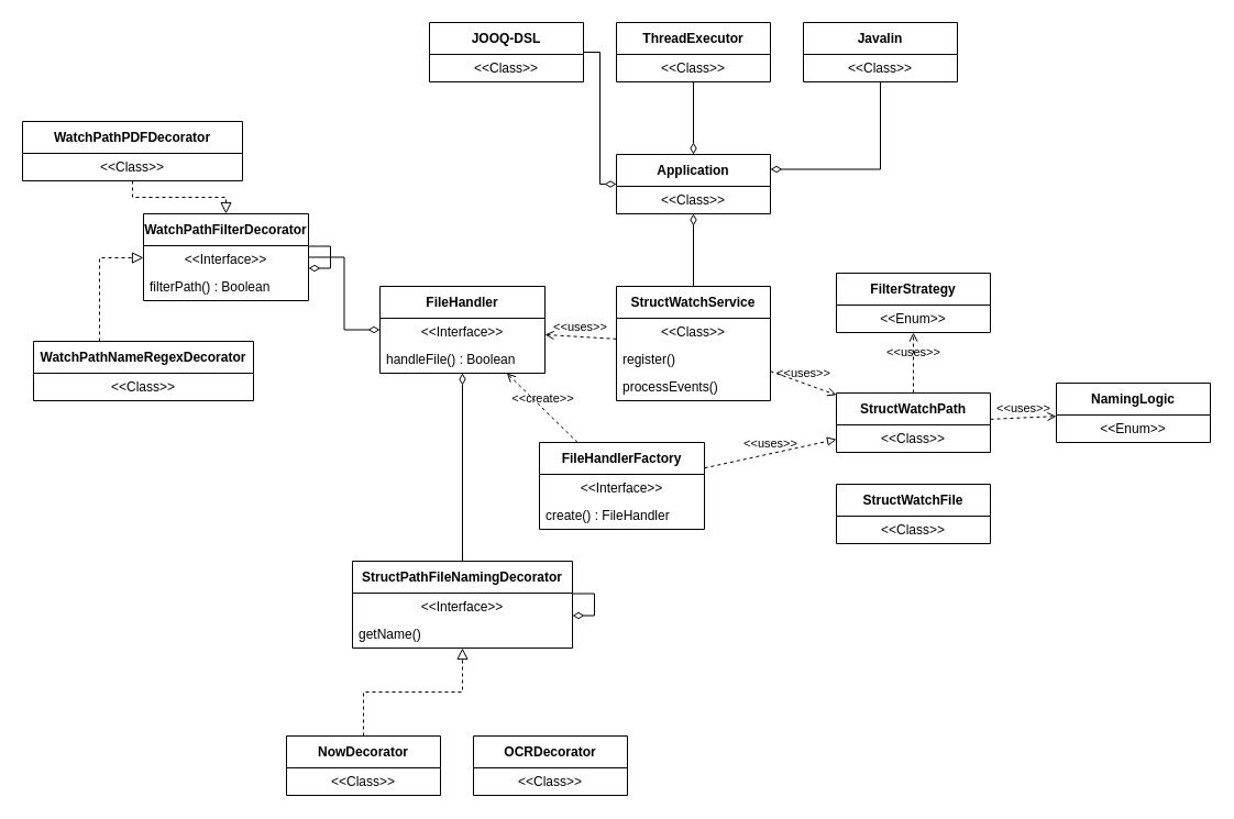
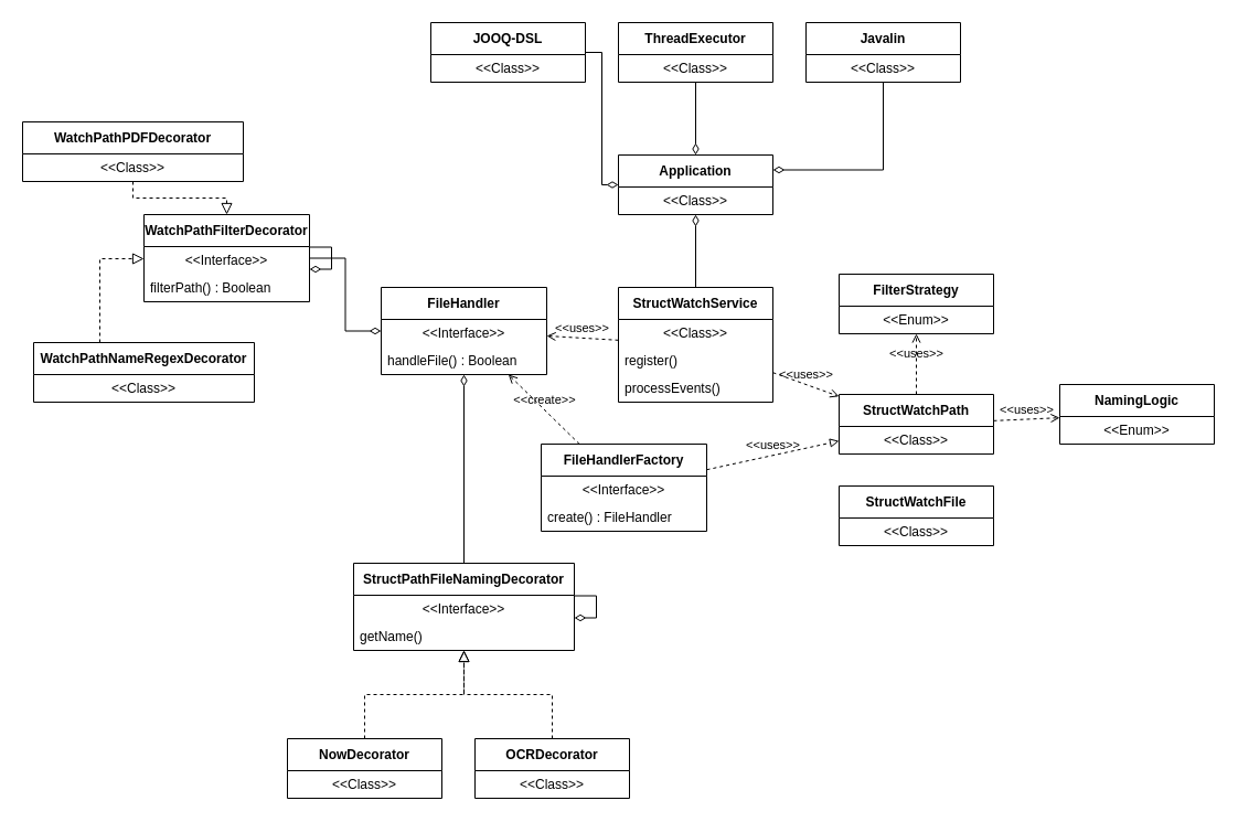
  <mxCell id="0" />
  <mxCell id="1" parent="0" />
  <mxCell id="2" value="Application" style="swimlane;fontStyle=1;align=center;verticalAlign=middle;childLayout=stackLayout;horizontal=1;startSize=29;horizontalStack=0;resizeParent=1;resizeParentMax=0;resizeLast=0;collapsible=0;marginBottom=0;html=1;whiteSpace=wrap;" parent="1" vertex="1"><mxGeometry x="560" y="140" width="140" height="54" as="geometry" /></mxCell>
  <mxCell id="3" value="&amp;lt;&amp;lt;Class&amp;gt;&amp;gt;" style="text;html=1;strokeColor=none;fillColor=none;align=center;verticalAlign=middle;spacingLeft=4;spacingRight=4;overflow=hidden;rotatable=0;points=[[0,0.5],[1,0.5]];portConstraint=eastwest;whiteSpace=wrap;" parent="2" vertex="1"><mxGeometry y="29" width="140" height="25" as="geometry" /></mxCell>
  <mxCell id="4" value="Javalin" style="swimlane;fontStyle=1;align=center;verticalAlign=middle;childLayout=stackLayout;horizontal=1;startSize=29;horizontalStack=0;resizeParent=1;resizeParentMax=0;resizeLast=0;collapsible=0;marginBottom=0;html=1;whiteSpace=wrap;" parent="1" vertex="1"><mxGeometry x="730" y="20" width="140" height="54" as="geometry" /></mxCell>
  <mxCell id="5" value="&amp;lt;&amp;lt;Class&amp;gt;&amp;gt;" style="text;html=1;strokeColor=none;fillColor=none;align=center;verticalAlign=middle;spacingLeft=4;spacingRight=4;overflow=hidden;rotatable=0;points=[[0,0.5],[1,0.5]];portConstraint=eastwest;whiteSpace=wrap;" parent="4" vertex="1"><mxGeometry y="29" width="140" height="25" as="geometry" /></mxCell>
  <mxCell id="6" value="ThreadExecutor" style="swimlane;fontStyle=1;align=center;verticalAlign=middle;childLayout=stackLayout;horizontal=1;startSize=29;horizontalStack=0;resizeParent=1;resizeParentMax=0;resizeLast=0;collapsible=0;marginBottom=0;html=1;whiteSpace=wrap;" parent="1" vertex="1"><mxGeometry x="560" y="20" width="140" height="54" as="geometry" /></mxCell>
  <mxCell id="7" value="&amp;lt;&amp;lt;Class&amp;gt;&amp;gt;" style="text;html=1;strokeColor=none;fillColor=none;align=center;verticalAlign=middle;spacingLeft=4;spacingRight=4;overflow=hidden;rotatable=0;points=[[0,0.5],[1,0.5]];portConstraint=eastwest;whiteSpace=wrap;" parent="6" vertex="1"><mxGeometry y="29" width="140" height="25" as="geometry" /></mxCell>
  <mxCell id="8" value="JOOQ-DSL" style="swimlane;fontStyle=1;align=center;verticalAlign=middle;childLayout=stackLayout;horizontal=1;startSize=29;horizontalStack=0;resizeParent=1;resizeParentMax=0;resizeLast=0;collapsible=0;marginBottom=0;html=1;whiteSpace=wrap;" parent="1" vertex="1"><mxGeometry x="390" y="20" width="140" height="54" as="geometry" /></mxCell>
  <mxCell id="9" value="&amp;lt;&amp;lt;Class&amp;gt;&amp;gt;" style="text;html=1;strokeColor=none;fillColor=none;align=center;verticalAlign=middle;spacingLeft=4;spacingRight=4;overflow=hidden;rotatable=0;points=[[0,0.5],[1,0.5]];portConstraint=eastwest;whiteSpace=wrap;" parent="8" vertex="1"><mxGeometry y="29" width="140" height="25" as="geometry" /></mxCell>
  <mxCell id="10" value="StructWatchPath" style="swimlane;fontStyle=1;align=center;verticalAlign=middle;childLayout=stackLayout;horizontal=1;startSize=29;horizontalStack=0;resizeParent=1;resizeParentMax=0;resizeLast=0;collapsible=0;marginBottom=0;html=1;whiteSpace=wrap;" parent="1" vertex="1"><mxGeometry x="760" y="357" width="140" height="54" as="geometry" /></mxCell>
  <mxCell id="11" value="&amp;lt;&amp;lt;Class&amp;gt;&amp;gt;" style="text;html=1;strokeColor=none;fillColor=none;align=center;verticalAlign=middle;spacingLeft=4;spacingRight=4;overflow=hidden;rotatable=0;points=[[0,0.5],[1,0.5]];portConstraint=eastwest;whiteSpace=wrap;" parent="10" vertex="1"><mxGeometry y="29" width="140" height="25" as="geometry" /></mxCell>
  <mxCell id="12" value="StructWatchFile" style="swimlane;fontStyle=1;align=center;verticalAlign=middle;childLayout=stackLayout;horizontal=1;startSize=29;horizontalStack=0;resizeParent=1;resizeParentMax=0;resizeLast=0;collapsible=0;marginBottom=0;html=1;whiteSpace=wrap;" parent="1" vertex="1"><mxGeometry x="760" y="440" width="140" height="54" as="geometry" /></mxCell>
  <mxCell id="13" value="&amp;lt;&amp;lt;Class&amp;gt;&amp;gt;" style="text;html=1;strokeColor=none;fillColor=none;align=center;verticalAlign=middle;spacingLeft=4;spacingRight=4;overflow=hidden;rotatable=0;points=[[0,0.5],[1,0.5]];portConstraint=eastwest;whiteSpace=wrap;" parent="12" vertex="1"><mxGeometry y="29" width="140" height="25" as="geometry" /></mxCell>
  <mxCell id="14" value="FilterStrategy" style="swimlane;fontStyle=1;align=center;verticalAlign=middle;childLayout=stackLayout;horizontal=1;startSize=29;horizontalStack=0;resizeParent=1;resizeParentMax=0;resizeLast=0;collapsible=0;marginBottom=0;html=1;whiteSpace=wrap;" parent="1" vertex="1"><mxGeometry x="760" y="248" width="140" height="54" as="geometry" /></mxCell>
  <mxCell id="15" value="&amp;lt;&amp;lt;Enum&amp;gt;&amp;gt;" style="text;html=1;strokeColor=none;fillColor=none;align=center;verticalAlign=middle;spacingLeft=4;spacingRight=4;overflow=hidden;rotatable=0;points=[[0,0.5],[1,0.5]];portConstraint=eastwest;whiteSpace=wrap;" parent="14" vertex="1"><mxGeometry y="29" width="140" height="25" as="geometry" /></mxCell>
  <mxCell id="16" value="NamingLogic" style="swimlane;fontStyle=1;align=center;verticalAlign=middle;childLayout=stackLayout;horizontal=1;startSize=29;horizontalStack=0;resizeParent=1;resizeParentMax=0;resizeLast=0;collapsible=0;marginBottom=0;html=1;whiteSpace=wrap;" parent="1" vertex="1"><mxGeometry x="960" y="348" width="140" height="54" as="geometry" /></mxCell>
  <mxCell id="17" value="&amp;lt;&amp;lt;Enum&amp;gt;&amp;gt;" style="text;html=1;strokeColor=none;fillColor=none;align=center;verticalAlign=middle;spacingLeft=4;spacingRight=4;overflow=hidden;rotatable=0;points=[[0,0.5],[1,0.5]];portConstraint=eastwest;whiteSpace=wrap;" parent="16" vertex="1"><mxGeometry y="29" width="140" height="25" as="geometry" /></mxCell>
  <mxCell id="18" value="StructPathFileNamingDecorator" style="swimlane;fontStyle=1;align=center;verticalAlign=middle;childLayout=stackLayout;horizontal=1;startSize=29;horizontalStack=0;resizeParent=1;resizeParentMax=0;resizeLast=0;collapsible=0;marginBottom=0;html=1;whiteSpace=wrap;" parent="1" vertex="1"><mxGeometry x="320" y="510" width="200" height="79" as="geometry" /></mxCell>
  <mxCell id="19" value="&amp;lt;&amp;lt;Interface&amp;gt;&amp;gt;" style="text;html=1;strokeColor=none;fillColor=none;align=center;verticalAlign=middle;spacingLeft=4;spacingRight=4;overflow=hidden;rotatable=0;points=[[0,0.5],[1,0.5]];portConstraint=eastwest;whiteSpace=wrap;" parent="18" vertex="1"><mxGeometry y="29" width="200" height="25" as="geometry" /></mxCell>
  <mxCell id="20" value="getName()" style="text;html=1;strokeColor=none;fillColor=none;align=left;verticalAlign=middle;spacingLeft=4;spacingRight=4;overflow=hidden;rotatable=0;points=[[0,0.5],[1,0.5]];portConstraint=eastwest;whiteSpace=wrap;" parent="18" vertex="1"><mxGeometry y="54" width="200" height="25" as="geometry" /></mxCell>
  <mxCell id="21" value="WatchPathFilterDecorator" style="swimlane;fontStyle=1;align=center;verticalAlign=middle;childLayout=stackLayout;horizontal=1;startSize=29;horizontalStack=0;resizeParent=1;resizeParentMax=0;resizeLast=0;collapsible=0;marginBottom=0;html=1;whiteSpace=wrap;" parent="1" vertex="1"><mxGeometry x="130" y="194" width="150" height="79" as="geometry" /></mxCell>
  <mxCell id="22" value="&amp;lt;&amp;lt;Interface&amp;gt;&amp;gt;" style="text;html=1;strokeColor=none;fillColor=none;align=center;verticalAlign=middle;spacingLeft=4;spacingRight=4;overflow=hidden;rotatable=0;points=[[0,0.5],[1,0.5]];portConstraint=eastwest;whiteSpace=wrap;" parent="21" vertex="1"><mxGeometry y="29" width="150" height="25" as="geometry" /></mxCell>
  <mxCell id="23" value="filterPath() : Boolean" style="text;html=1;strokeColor=none;fillColor=none;align=left;verticalAlign=middle;spacingLeft=4;spacingRight=4;overflow=hidden;rotatable=0;points=[[0,0.5],[1,0.5]];portConstraint=eastwest;whiteSpace=wrap;" parent="21" vertex="1"><mxGeometry y="54" width="150" height="25" as="geometry" /></mxCell>
  <mxCell id="24" value="StructWatchService" style="swimlane;fontStyle=1;align=center;verticalAlign=middle;childLayout=stackLayout;horizontal=1;startSize=29;horizontalStack=0;resizeParent=1;resizeParentMax=0;resizeLast=0;collapsible=0;marginBottom=0;html=1;whiteSpace=wrap;" parent="1" vertex="1"><mxGeometry x="560" y="260" width="140" height="104" as="geometry" /></mxCell>
  <mxCell id="25" value="&amp;lt;&amp;lt;Class&amp;gt;&amp;gt;" style="text;html=1;strokeColor=none;fillColor=none;align=center;verticalAlign=middle;spacingLeft=4;spacingRight=4;overflow=hidden;rotatable=0;points=[[0,0.5],[1,0.5]];portConstraint=eastwest;whiteSpace=wrap;" parent="24" vertex="1"><mxGeometry y="29" width="140" height="25" as="geometry" /></mxCell>
  <mxCell id="26" value="register()" style="text;html=1;strokeColor=none;fillColor=none;align=left;verticalAlign=middle;spacingLeft=4;spacingRight=4;overflow=hidden;rotatable=0;points=[[0,0.5],[1,0.5]];portConstraint=eastwest;whiteSpace=wrap;" parent="24" vertex="1"><mxGeometry y="54" width="140" height="25" as="geometry" /></mxCell>
  <mxCell id="27" value="processEvents()" style="text;html=1;strokeColor=none;fillColor=none;align=left;verticalAlign=middle;spacingLeft=4;spacingRight=4;overflow=hidden;rotatable=0;points=[[0,0.5],[1,0.5]];portConstraint=eastwest;whiteSpace=wrap;" vertex="1" parent="24"><mxGeometry y="79" width="140" height="25" as="geometry" /></mxCell>
  <mxCell id="28" value="NowDecorator" style="swimlane;fontStyle=1;align=center;verticalAlign=middle;childLayout=stackLayout;horizontal=1;startSize=29;horizontalStack=0;resizeParent=1;resizeParentMax=0;resizeLast=0;collapsible=0;marginBottom=0;html=1;whiteSpace=wrap;" parent="1" vertex="1"><mxGeometry x="260" y="669" width="140" height="54" as="geometry" /></mxCell>
  <mxCell id="29" value="&amp;lt;&amp;lt;Class&amp;gt;&amp;gt;" style="text;html=1;strokeColor=none;fillColor=none;align=center;verticalAlign=middle;spacingLeft=4;spacingRight=4;overflow=hidden;rotatable=0;points=[[0,0.5],[1,0.5]];portConstraint=eastwest;whiteSpace=wrap;" parent="28" vertex="1"><mxGeometry y="29" width="140" height="25" as="geometry" /></mxCell>
  <mxCell id="30" value="OCRDecorator" style="swimlane;fontStyle=1;align=center;verticalAlign=middle;childLayout=stackLayout;horizontal=1;startSize=29;horizontalStack=0;resizeParent=1;resizeParentMax=0;resizeLast=0;collapsible=0;marginBottom=0;html=1;whiteSpace=wrap;" parent="1" vertex="1"><mxGeometry x="430" y="669" width="140" height="54" as="geometry" /></mxCell>
  <mxCell id="31" value="&amp;lt;&amp;lt;Class&amp;gt;&amp;gt;" style="text;html=1;strokeColor=none;fillColor=none;align=center;verticalAlign=middle;spacingLeft=4;spacingRight=4;overflow=hidden;rotatable=0;points=[[0,0.5],[1,0.5]];portConstraint=eastwest;whiteSpace=wrap;" parent="30" vertex="1"><mxGeometry y="29" width="140" height="25" as="geometry" /></mxCell>
  <mxCell id="32" value="WatchPathPDFDecorator" style="swimlane;fontStyle=1;align=center;verticalAlign=middle;childLayout=stackLayout;horizontal=1;startSize=29;horizontalStack=0;resizeParent=1;resizeParentMax=0;resizeLast=0;collapsible=0;marginBottom=0;html=1;whiteSpace=wrap;" parent="1" vertex="1"><mxGeometry x="20" y="110" width="200" height="54" as="geometry" /></mxCell>
  <mxCell id="33" value="&amp;lt;&amp;lt;Class&amp;gt;&amp;gt;" style="text;html=1;strokeColor=none;fillColor=none;align=center;verticalAlign=middle;spacingLeft=4;spacingRight=4;overflow=hidden;rotatable=0;points=[[0,0.5],[1,0.5]];portConstraint=eastwest;whiteSpace=wrap;" parent="32" vertex="1"><mxGeometry y="29" width="200" height="25" as="geometry" /></mxCell>
  <mxCell id="34" value="" style="endArrow=none;startArrow=diamondThin;endFill=0;startFill=0;html=1;verticalAlign=bottom;labelBackgroundColor=none;strokeWidth=1;startSize=8;endSize=8;rounded=0;entryX=0.5;entryY=0;entryDx=0;entryDy=0;edgeStyle=orthogonalEdgeStyle;" parent="1" edge="1" target="24" source="2"><mxGeometry width="160" relative="1" as="geometry"><mxPoint x="630" y="219" as="sourcePoint" /><mxPoint x="510" y="420" as="targetPoint" /></mxGeometry></mxCell>
  <mxCell id="35" value="" style="endArrow=none;startArrow=diamondThin;endFill=0;startFill=0;html=1;verticalAlign=bottom;labelBackgroundColor=none;strokeWidth=1;startSize=8;endSize=8;rounded=0;edgeStyle=orthogonalEdgeStyle;exitX=0.5;exitY=0;exitDx=0;exitDy=0;" edge="1" parent="1" source="2" target="6"><mxGeometry width="160" relative="1" as="geometry"><mxPoint x="640" y="204" as="sourcePoint" /><mxPoint x="640" y="270" as="targetPoint" /></mxGeometry></mxCell>
  <mxCell id="36" value="" style="endArrow=diamondThin;startArrow=none;endFill=0;startFill=0;html=1;verticalAlign=bottom;labelBackgroundColor=none;strokeWidth=1;startSize=8;endSize=8;rounded=0;edgeStyle=orthogonalEdgeStyle;entryX=0;entryY=0.5;entryDx=0;entryDy=0;" edge="1" parent="1" source="8" target="2"><mxGeometry width="160" relative="1" as="geometry"><mxPoint x="640" y="150" as="sourcePoint" /><mxPoint x="440" y="160" as="targetPoint" /></mxGeometry></mxCell>
  <mxCell id="37" value="" style="endArrow=none;startArrow=diamondThin;endFill=0;startFill=0;html=1;verticalAlign=bottom;labelBackgroundColor=none;strokeWidth=1;startSize=8;endSize=8;rounded=0;edgeStyle=orthogonalEdgeStyle;exitX=1;exitY=0.25;exitDx=0;exitDy=0;" edge="1" parent="1" source="2" target="4"><mxGeometry width="160" relative="1" as="geometry"><mxPoint x="540" y="70" as="sourcePoint" /><mxPoint x="570" y="177" as="targetPoint" /></mxGeometry></mxCell>
  <mxCell id="38" value="WatchPathNameRegexDecorator" style="swimlane;fontStyle=1;align=center;verticalAlign=middle;childLayout=stackLayout;horizontal=1;startSize=29;horizontalStack=0;resizeParent=1;resizeParentMax=0;resizeLast=0;collapsible=0;marginBottom=0;html=1;whiteSpace=wrap;" vertex="1" parent="1"><mxGeometry x="30" y="310" width="200" height="54" as="geometry" /></mxCell>
  <mxCell id="39" value="&amp;lt;&amp;lt;Class&amp;gt;&amp;gt;" style="text;html=1;strokeColor=none;fillColor=none;align=center;verticalAlign=middle;spacingLeft=4;spacingRight=4;overflow=hidden;rotatable=0;points=[[0,0.5],[1,0.5]];portConstraint=eastwest;whiteSpace=wrap;" vertex="1" parent="38"><mxGeometry y="29" width="200" height="25" as="geometry" /></mxCell>
  <mxCell id="40" value="" style="endArrow=block;startArrow=none;endFill=0;startFill=0;endSize=8;html=1;verticalAlign=bottom;dashed=1;labelBackgroundColor=none;rounded=0;edgeStyle=orthogonalEdgeStyle;" edge="1" parent="1" source="38" target="21"><mxGeometry width="160" relative="1" as="geometry"><mxPoint x="70" y="384" as="sourcePoint" /><mxPoint x="130" y="234" as="targetPoint" /><Array as="points"><mxPoint x="90" y="234" /></Array></mxGeometry></mxCell>
  <mxCell id="41" value="" style="endArrow=block;startArrow=none;endFill=0;startFill=0;endSize=8;html=1;verticalAlign=bottom;dashed=1;labelBackgroundColor=none;rounded=0;edgeStyle=orthogonalEdgeStyle;" edge="1" parent="1" source="32" target="21"><mxGeometry width="160" relative="1" as="geometry"><mxPoint x="60" y="288" as="sourcePoint" /><mxPoint x="140" y="281" as="targetPoint" /></mxGeometry></mxCell>
  <mxCell id="42" value="" style="endArrow=block;startArrow=none;endFill=0;startFill=0;endSize=8;html=1;verticalAlign=bottom;dashed=1;labelBackgroundColor=none;rounded=0;edgeStyle=orthogonalEdgeStyle;" edge="1" parent="1" source="28" target="18"><mxGeometry width="160" relative="1" as="geometry"><mxPoint x="410" y="284" as="sourcePoint" /><mxPoint x="490" y="350" as="targetPoint" /></mxGeometry></mxCell>
  <mxCell id="43" value="FileHandler" style="swimlane;fontStyle=1;align=center;verticalAlign=middle;childLayout=stackLayout;horizontal=1;startSize=29;horizontalStack=0;resizeParent=1;resizeParentMax=0;resizeLast=0;collapsible=0;marginBottom=0;html=1;whiteSpace=wrap;" vertex="1" parent="1"><mxGeometry x="345" y="260" width="150" height="79" as="geometry" /></mxCell>
  <mxCell id="44" value="&amp;lt;&amp;lt;Interface&amp;gt;&amp;gt;" style="text;html=1;strokeColor=none;fillColor=none;align=center;verticalAlign=middle;spacingLeft=4;spacingRight=4;overflow=hidden;rotatable=0;points=[[0,0.5],[1,0.5]];portConstraint=eastwest;whiteSpace=wrap;" vertex="1" parent="43"><mxGeometry y="29" width="150" height="25" as="geometry" /></mxCell>
  <mxCell id="45" value="handleFile() : Boolean" style="text;html=1;strokeColor=none;fillColor=none;align=left;verticalAlign=middle;spacingLeft=4;spacingRight=4;overflow=hidden;rotatable=0;points=[[0,0.5],[1,0.5]];portConstraint=eastwest;whiteSpace=wrap;" vertex="1" parent="43"><mxGeometry y="54" width="150" height="25" as="geometry" /></mxCell>
  <mxCell id="46" value="" style="endArrow=diamondThin;startArrow=none;endFill=0;startFill=0;html=1;verticalAlign=bottom;labelBackgroundColor=none;strokeWidth=1;startSize=8;endSize=8;rounded=0;edgeStyle=orthogonalEdgeStyle;" edge="1" parent="1" source="21" target="43"><mxGeometry width="160" relative="1" as="geometry"><mxPoint x="280" y="58" as="sourcePoint" /><mxPoint x="-20" y="208" as="targetPoint" /></mxGeometry></mxCell>
  <mxCell id="47" value="" style="endArrow=diamondThin;startArrow=none;endFill=0;startFill=0;html=1;verticalAlign=bottom;labelBackgroundColor=none;strokeWidth=1;startSize=8;endSize=8;rounded=0;edgeStyle=orthogonalEdgeStyle;" edge="1" parent="1" source="18" target="43"><mxGeometry width="160" relative="1" as="geometry"><mxPoint x="100" y="458" as="sourcePoint" /><mxPoint x="-130" y="398" as="targetPoint" /></mxGeometry></mxCell>
  <mxCell id="48" value="FileHandlerFactory" style="swimlane;fontStyle=1;align=center;verticalAlign=middle;childLayout=stackLayout;horizontal=1;startSize=29;horizontalStack=0;resizeParent=1;resizeParentMax=0;resizeLast=0;collapsible=0;marginBottom=0;html=1;whiteSpace=wrap;" vertex="1" parent="1"><mxGeometry x="490" y="402" width="150" height="79" as="geometry" /></mxCell>
  <mxCell id="49" value="&amp;lt;&amp;lt;Interface&amp;gt;&amp;gt;" style="text;html=1;strokeColor=none;fillColor=none;align=center;verticalAlign=middle;spacingLeft=4;spacingRight=4;overflow=hidden;rotatable=0;points=[[0,0.5],[1,0.5]];portConstraint=eastwest;whiteSpace=wrap;" vertex="1" parent="48"><mxGeometry y="29" width="150" height="25" as="geometry" /></mxCell>
  <mxCell id="50" value="create() : FileHandler" style="text;html=1;strokeColor=none;fillColor=none;align=left;verticalAlign=middle;spacingLeft=4;spacingRight=4;overflow=hidden;rotatable=0;points=[[0,0.5],[1,0.5]];portConstraint=eastwest;whiteSpace=wrap;" vertex="1" parent="48"><mxGeometry y="54" width="150" height="25" as="geometry" /></mxCell>
  <mxCell id="51" value="" style="endArrow=diamondThin;startArrow=none;endFill=0;startFill=0;html=1;verticalAlign=bottom;labelBackgroundColor=none;strokeWidth=1;startSize=8;endSize=8;rounded=0;edgeStyle=orthogonalEdgeStyle;" edge="1" parent="1" source="21" target="21"><mxGeometry width="160" relative="1" as="geometry"><mxPoint x="290" y="274" as="sourcePoint" /><mxPoint x="650" y="238" as="targetPoint" /></mxGeometry></mxCell>
  <mxCell id="52" value="" style="endArrow=diamondThin;startArrow=none;endFill=0;startFill=0;html=1;verticalAlign=bottom;labelBackgroundColor=none;strokeWidth=1;startSize=8;endSize=8;rounded=0;edgeStyle=orthogonalEdgeStyle;" edge="1" parent="1" source="18" target="18"><mxGeometry width="160" relative="1" as="geometry"><mxPoint x="160" y="392" as="sourcePoint" /><mxPoint x="160" y="412" as="targetPoint" /></mxGeometry></mxCell>
+ <mxCell id="53" value="" style="endArrow=block;startArrow=none;endFill=0;startFill=0;endSize=8;html=1;verticalAlign=bottom;dashed=1;labelBackgroundColor=none;rounded=0;edgeStyle=orthogonalEdgeStyle;" edge="1" parent="1" source="30" target="18"><mxGeometry width="160" relative="1" as="geometry"><mxPoint x="340" y="679" as="sourcePoint" /><mxPoint x="430" y="599" as="targetPoint" /></mxGeometry></mxCell>
  <mxCell id="54" value="&amp;lt;&amp;lt;uses&amp;gt;&amp;gt;" style="endArrow=open;html=1;rounded=0;align=center;verticalAlign=bottom;dashed=1;endFill=0;labelBackgroundColor=none;" edge="1" parent="1" source="24" target="10"><mxGeometry relative="1" as="geometry"><mxPoint x="590" y="570" as="sourcePoint" /><mxPoint x="750" y="570" as="targetPoint" /></mxGeometry></mxCell>
  <mxCell id="55" value="&amp;lt;&amp;lt;uses&amp;gt;&amp;gt;" style="endArrow=block;html=1;rounded=0;align=center;verticalAlign=bottom;dashed=1;endFill=0;labelBackgroundColor=none;" edge="1" parent="1" source="48" target="10"><mxGeometry relative="1" as="geometry"><mxPoint x="710" y="347" as="sourcePoint" /><mxPoint x="770" y="369" as="targetPoint" /></mxGeometry></mxCell>
  <mxCell id="56" value="&amp;lt;&amp;lt;uses&amp;gt;&amp;gt;" style="endArrow=open;html=1;rounded=0;align=center;verticalAlign=bottom;dashed=1;endFill=0;labelBackgroundColor=none;" edge="1" parent="1" source="10" target="16"><mxGeometry relative="1" as="geometry"><mxPoint x="610" y="434" as="sourcePoint" /><mxPoint x="830" y="300" as="targetPoint" /></mxGeometry></mxCell>
  <mxCell id="57" value="&amp;lt;&amp;lt;uses&amp;gt;&amp;gt;" style="endArrow=open;html=1;rounded=0;align=center;verticalAlign=bottom;dashed=1;endFill=0;labelBackgroundColor=none;" edge="1" parent="1" source="10" target="14"><mxGeometry relative="1" as="geometry"><mxPoint x="910" y="377" as="sourcePoint" /><mxPoint x="930" y="372" as="targetPoint" /></mxGeometry></mxCell>
  <mxCell id="58" value="&amp;lt;&amp;lt;create&amp;gt;&amp;gt;" style="endArrow=open;html=1;rounded=0;align=center;verticalAlign=bottom;dashed=1;endFill=0;labelBackgroundColor=none;" edge="1" parent="1" source="48" target="43"><mxGeometry relative="1" as="geometry"><mxPoint x="610" y="528" as="sourcePoint" /><mxPoint x="770" y="500" as="targetPoint" /></mxGeometry></mxCell>
  <mxCell id="59" value="&amp;lt;&amp;lt;uses&amp;gt;&amp;gt;" style="endArrow=open;html=1;rounded=0;align=center;verticalAlign=bottom;dashed=1;endFill=0;labelBackgroundColor=none;" edge="1" parent="1" source="24" target="43"><mxGeometry relative="1" as="geometry"><mxPoint x="710" y="347" as="sourcePoint" /><mxPoint x="770" y="369" as="targetPoint" /></mxGeometry></mxCell>
